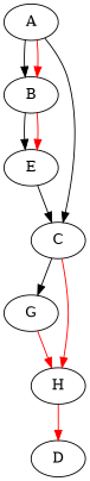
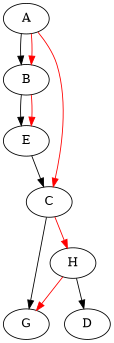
  digraph {
    edge [color=red]
    A
    B
    C
    E
    G
    H
    D
    A -> B [color=""]
    A -> B
-   A -> C [color=""]
+   A -> C
    B -> E [color=""]
    B -> E
    C -> G [color=""]
    C -> H
    E -> C [color=black]
-   G -> H
-   H -> D
+   H -> G
+   H -> D [color=black]
  }
